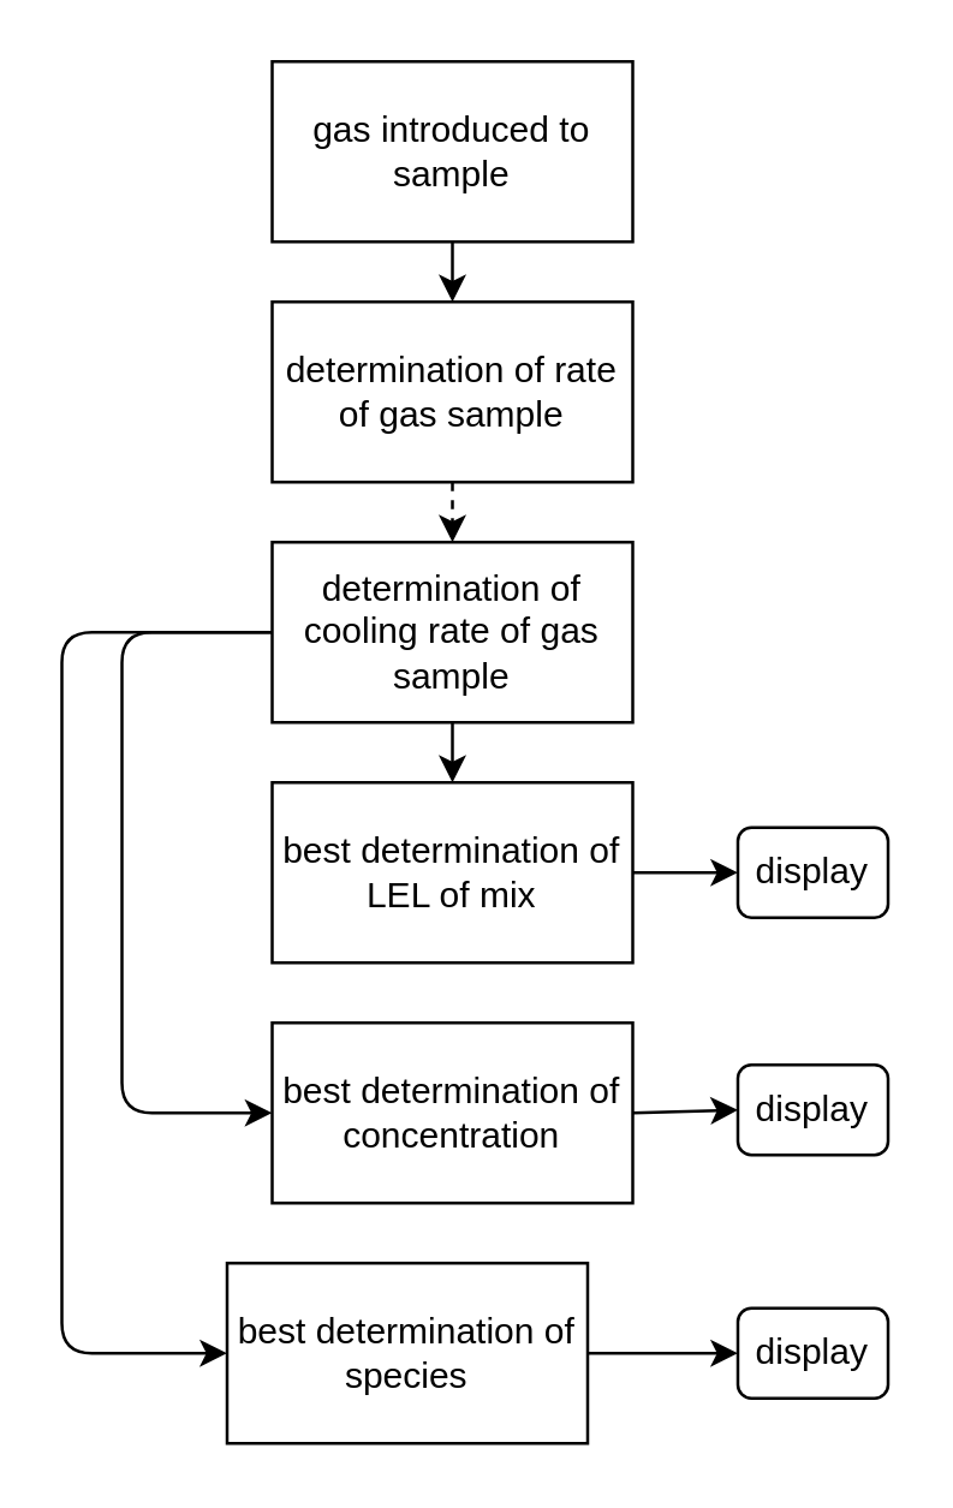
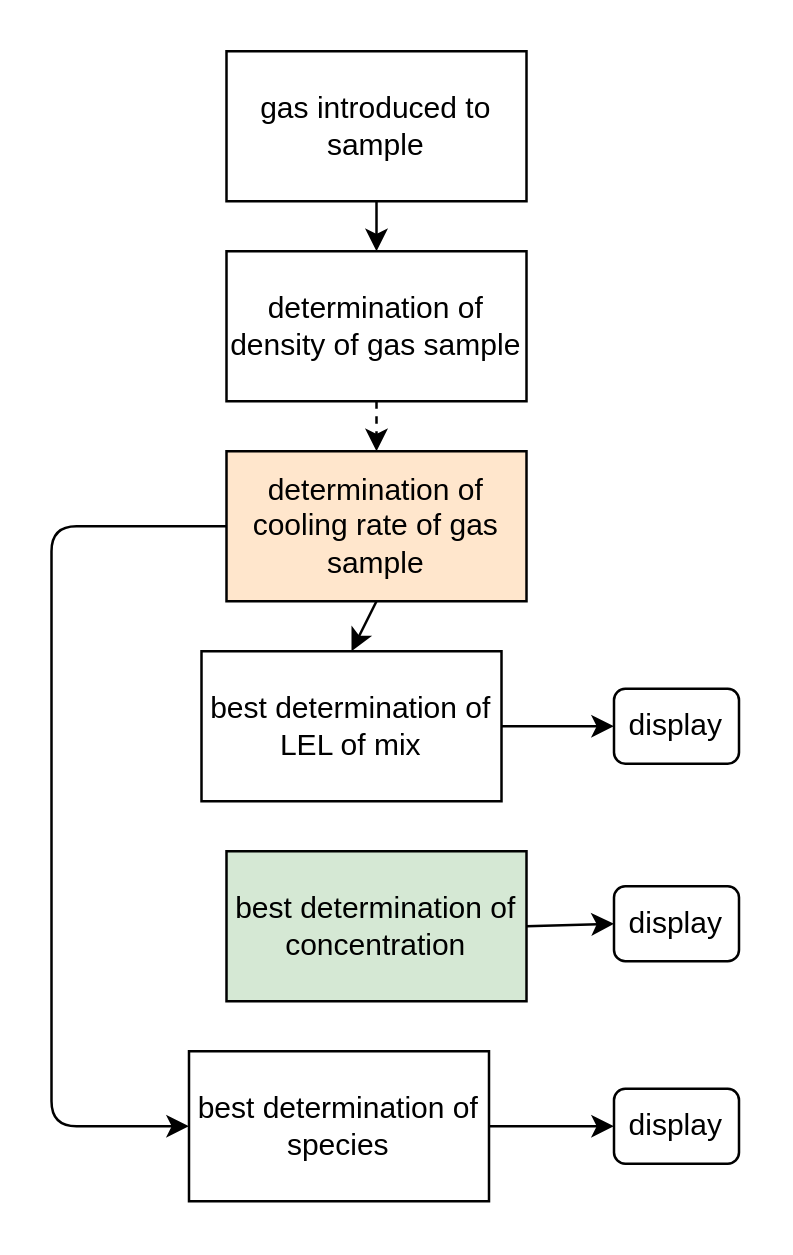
  <mxCell id="0" />
  <mxCell id="1" parent="0" />
  <mxCell id="2" value="gas introduced to sample" style="rounded=0;whiteSpace=wrap;html=1;" vertex="1" parent="1"><mxGeometry x="90" y="20" width="120" height="60" as="geometry" /></mxCell>
- <mxCell id="3" value="determination of rate of gas sample" style="rounded=0;whiteSpace=wrap;html=1;" vertex="1" parent="1"><mxGeometry x="90" y="100" width="120" height="60" as="geometry" /></mxCell>
- <mxCell id="4" value="determination of cooling rate of gas sample" style="rounded=0;whiteSpace=wrap;html=1;" vertex="1" parent="1"><mxGeometry x="90" y="180" width="120" height="60" as="geometry" /></mxCell>
- <mxCell id="5" value="best determination of LEL of mix" style="rounded=0;whiteSpace=wrap;html=1;" vertex="1" parent="1"><mxGeometry x="90" y="260" width="120" height="60" as="geometry" /></mxCell>
- <mxCell id="6" value="best determination of concentration" style="rounded=0;whiteSpace=wrap;html=1;" vertex="1" parent="1"><mxGeometry x="90" y="340" width="120" height="60" as="geometry" /></mxCell>
+ <mxCell id="3" value="determination of density of gas sample" style="rounded=0;whiteSpace=wrap;html=1;" vertex="1" parent="1"><mxGeometry x="90" y="100" width="120" height="60" as="geometry" /></mxCell>
+ <mxCell id="4" value="determination of cooling rate of gas sample" style="rounded=0;whiteSpace=wrap;html=1;fillColor=#ffe6cc;" vertex="1" parent="1"><mxGeometry x="90" y="180" width="120" height="60" as="geometry" /></mxCell>
+ <mxCell id="5" value="best determination of LEL of mix" style="rounded=0;whiteSpace=wrap;html=1;" vertex="1" parent="1"><mxGeometry x="80" y="260" width="120" height="60" as="geometry" /></mxCell>
+ <mxCell id="6" value="best determination of concentration" style="rounded=0;whiteSpace=wrap;html=1;fillColor=#d5e8d4;" vertex="1" parent="1"><mxGeometry x="90" y="340" width="120" height="60" as="geometry" /></mxCell>
  <mxCell id="7" value="display" style="rounded=1;whiteSpace=wrap;html=1;" vertex="1" parent="1"><mxGeometry x="245" y="275" width="50" height="30" as="geometry" /></mxCell>
  <mxCell id="8" value="best determination of species" style="rounded=0;whiteSpace=wrap;html=1;" vertex="1" parent="1"><mxGeometry x="75" y="420" width="120" height="60" as="geometry" /></mxCell>
  <mxCell id="9" value="display" style="rounded=1;whiteSpace=wrap;html=1;" vertex="1" parent="1"><mxGeometry x="245" y="354" width="50" height="30" as="geometry" /></mxCell>
  <mxCell id="10" value="display" style="rounded=1;whiteSpace=wrap;html=1;" vertex="1" parent="1"><mxGeometry x="245" y="435" width="50" height="30" as="geometry" /></mxCell>
  <mxCell id="11" value="" style="endArrow=classic;html=1;exitX=0.5;exitY=1;exitDx=0;exitDy=0;entryX=0.5;entryY=0;entryDx=0;entryDy=0;" edge="1" parent="1" source="2" target="3"><mxGeometry width="50" height="50" relative="1" as="geometry"><mxPoint x="90" y="550" as="sourcePoint" /><mxPoint x="140" y="500" as="targetPoint" /></mxGeometry></mxCell>
  <mxCell id="12" value="" style="endArrow=classic;html=1;exitX=0.5;exitY=1;exitDx=0;exitDy=0;entryX=0.5;entryY=0;entryDx=0;entryDy=0;dashed=1;" edge="1" parent="1" source="3" target="4"><mxGeometry width="50" height="50" relative="1" as="geometry"><mxPoint x="90" y="550" as="sourcePoint" /><mxPoint x="140" y="500" as="targetPoint" /></mxGeometry></mxCell>
  <mxCell id="13" value="" style="endArrow=classic;html=1;exitX=1;exitY=0.5;exitDx=0;exitDy=0;entryX=0;entryY=0.5;entryDx=0;entryDy=0;" edge="1" parent="1" source="8" target="10"><mxGeometry width="50" height="50" relative="1" as="geometry"><mxPoint x="90" y="550" as="sourcePoint" /><mxPoint x="140" y="500" as="targetPoint" /></mxGeometry></mxCell>
  <mxCell id="14" value="" style="endArrow=classic;html=1;exitX=1;exitY=0.5;exitDx=0;exitDy=0;entryX=0;entryY=0.5;entryDx=0;entryDy=0;" edge="1" parent="1" source="6" target="9"><mxGeometry width="50" height="50" relative="1" as="geometry"><mxPoint x="90" y="550" as="sourcePoint" /><mxPoint x="140" y="500" as="targetPoint" /></mxGeometry></mxCell>
  <mxCell id="15" value="" style="endArrow=classic;html=1;exitX=1;exitY=0.5;exitDx=0;exitDy=0;entryX=0;entryY=0.5;entryDx=0;entryDy=0;" edge="1" parent="1" source="5" target="7"><mxGeometry width="50" height="50" relative="1" as="geometry"><mxPoint x="90" y="550" as="sourcePoint" /><mxPoint x="140" y="500" as="targetPoint" /></mxGeometry></mxCell>
  <mxCell id="16" value="" style="endArrow=classic;html=1;exitX=0.5;exitY=1;exitDx=0;exitDy=0;entryX=0.5;entryY=0;entryDx=0;entryDy=0;" edge="1" parent="1" source="4" target="5"><mxGeometry width="50" height="50" relative="1" as="geometry"><mxPoint x="90" y="550" as="sourcePoint" /><mxPoint x="140" y="500" as="targetPoint" /></mxGeometry></mxCell>
- <mxCell id="17" value="" style="endArrow=classic;html=1;exitX=0;exitY=0.5;exitDx=0;exitDy=0;entryX=0;entryY=0.5;entryDx=0;entryDy=0;" edge="1" parent="1" source="4" target="6"><mxGeometry width="50" height="50" relative="1" as="geometry"><mxPoint x="90" y="550" as="sourcePoint" /><mxPoint x="140" y="500" as="targetPoint" /><Array as="points"><mxPoint x="40" y="210" /><mxPoint x="40" y="370" /></Array></mxGeometry></mxCell>
  <mxCell id="18" value="" style="endArrow=classic;html=1;entryX=0;entryY=0.5;entryDx=0;entryDy=0;" edge="1" parent="1" target="8"><mxGeometry width="50" height="50" relative="1" as="geometry"><mxPoint x="90" y="210" as="sourcePoint" /><mxPoint x="100" y="380" as="targetPoint" /><Array as="points"><mxPoint x="20" y="210" /><mxPoint x="20" y="450" /></Array></mxGeometry></mxCell>
